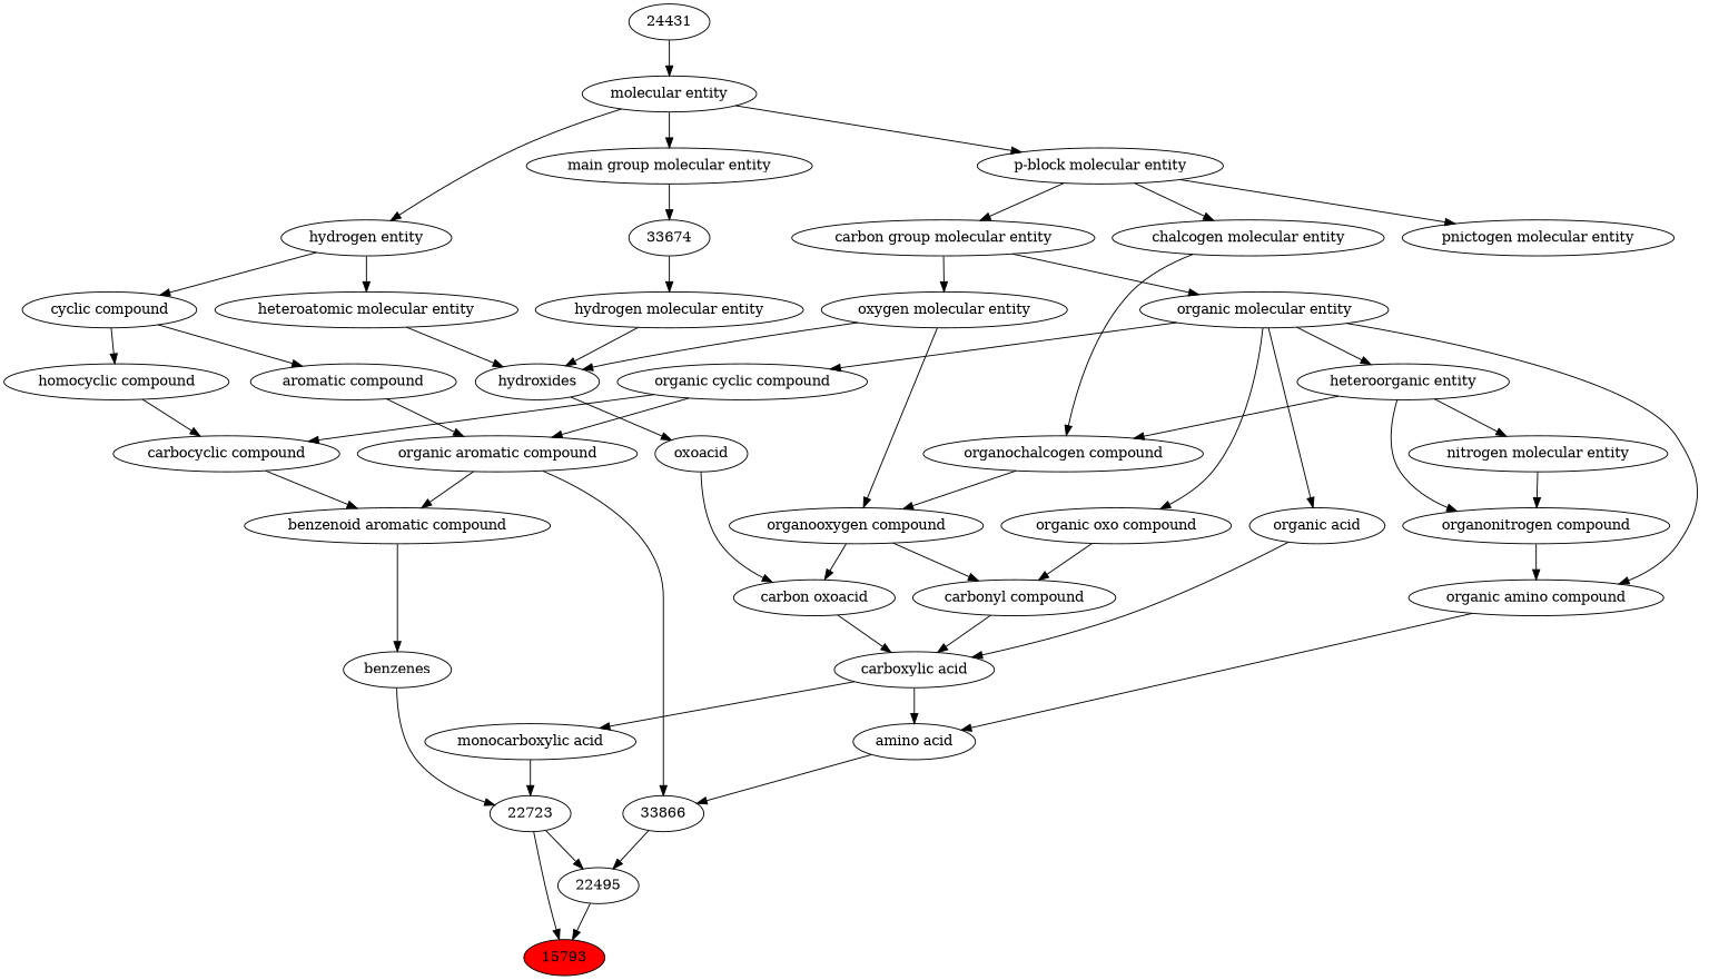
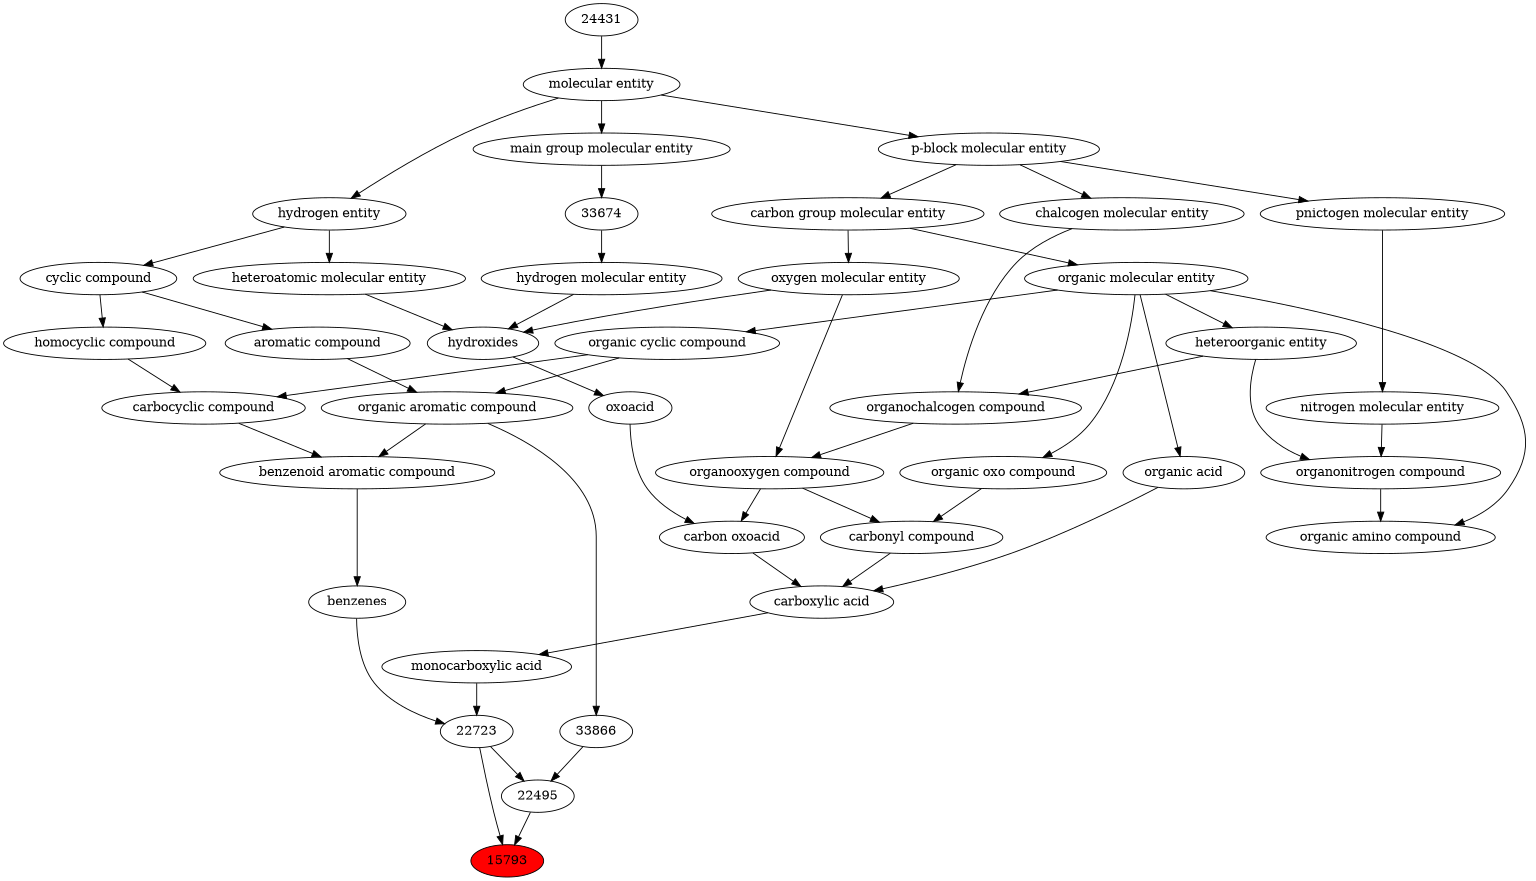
  digraph {
    n1 [fillcolor=red label=15793 style=filled]
    n2 [label=22495]
    n3 [label=22723]
    n4 [label=33866]
    n5 [label=benzenes]
    n6 [label="monocarboxylic acid"]
    n7 [label="organic aromatic compound"]
    n8 [label="benzenoid aromatic compound"]
-   n9 [label="amino acid"]
    n10 [label="carboxylic acid"]
    n11 [label="organic cyclic compound"]
    n12 [label="carbocyclic compound"]
    n13 [label="aromatic compound"]
    n14 [label="organic amino compound"]
    n15 [label="carbonyl compound"]
    n16 [label="carbon oxoacid"]
    n17 [label="organic acid"]
    n18 [label="organic molecular entity"]
    n19 [label="organic oxo compound"]
    n20 [label="heteroorganic entity"]
    n21 [label="organonitrogen compound"]
    n22 [label="organochalcogen compound"]
    n23 [label="cyclic compound"]
    n24 [label="homocyclic compound"]
    n25 [label="organooxygen compound"]
    n26 [label=oxoacid]
    n27 [label="carbon group molecular entity"]
    n28 [label="oxygen molecular entity"]
    n29 [label="hydrogen entity"]
    n30 [label="heteroatomic molecular entity"]
    n31 [label=hydroxides]
    n32 [label="nitrogen molecular entity"]
    n33 [label="p-block molecular entity"]
    n34 [label="pnictogen molecular entity"]
    n35 [label="chalcogen molecular entity"]
    n36 [label="molecular entity"]
    n37 [label="main group molecular entity"]
    n38 [label=33674]
    n39 [label="hydrogen molecular entity"]
    n40 [label=24431]
    n2 -> n1
    n3 -> n1
    n3 -> n2
    n4 -> n2
    n5 -> n3
    n6 -> n3
    n7 -> n4
    n7 -> n8
    n8 -> n5
-   n9 -> n4
    n10 -> n6
-   n10 -> n9
    n11 -> n7
    n11 -> n12
    n12 -> n8
    n13 -> n7
-   n14 -> n9
    n15 -> n10
    n16 -> n10
    n17 -> n10
    n18 -> n11
    n18 -> n14
    n18 -> n17
    n18 -> n19
    n18 -> n20
    n19 -> n15
    n20 -> n21
    n20 -> n22
    n21 -> n14
    n22 -> n25
    n23 -> n13
    n23 -> n24
    n24 -> n12
    n25 -> n15
    n25 -> n16
    n26 -> n16
    n27 -> n18
    n27 -> n28
    n28 -> n25
    n28 -> n31
    n29 -> n23
    n29 -> n30
    n30 -> n31
    n31 -> n26
    n32 -> n21
    n33 -> n27
    n33 -> n34
    n33 -> n35
-   n20 -> n32
+   n34 -> n32
    n35 -> n22
    n36 -> n29
    n36 -> n33
    n36 -> n37
    n37 -> n38
    n38 -> n39
    n39 -> n31
    n40 -> n36
  }
